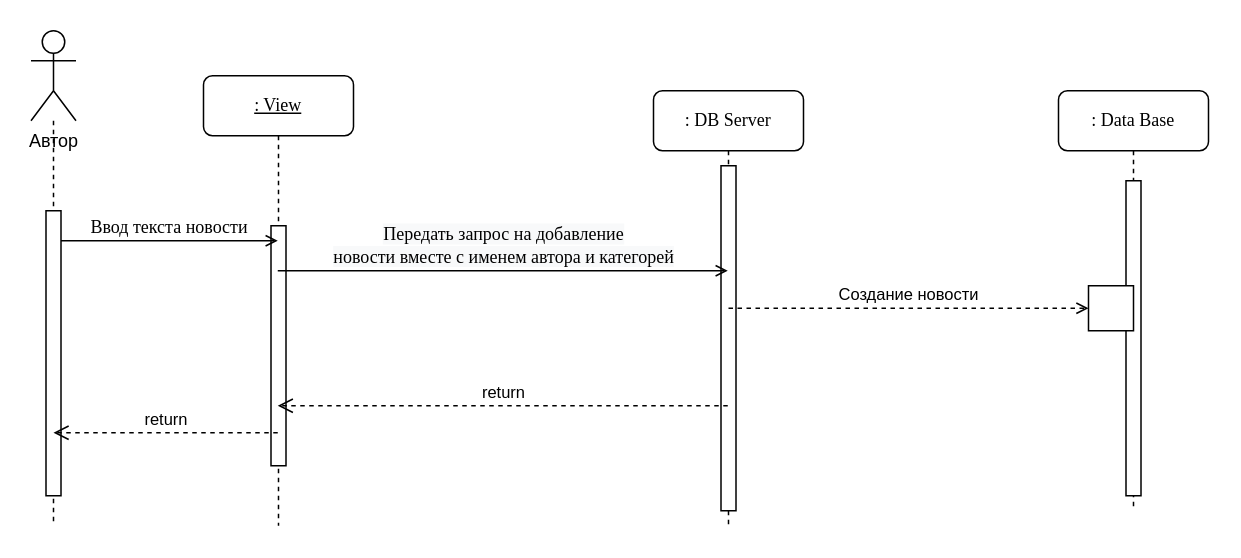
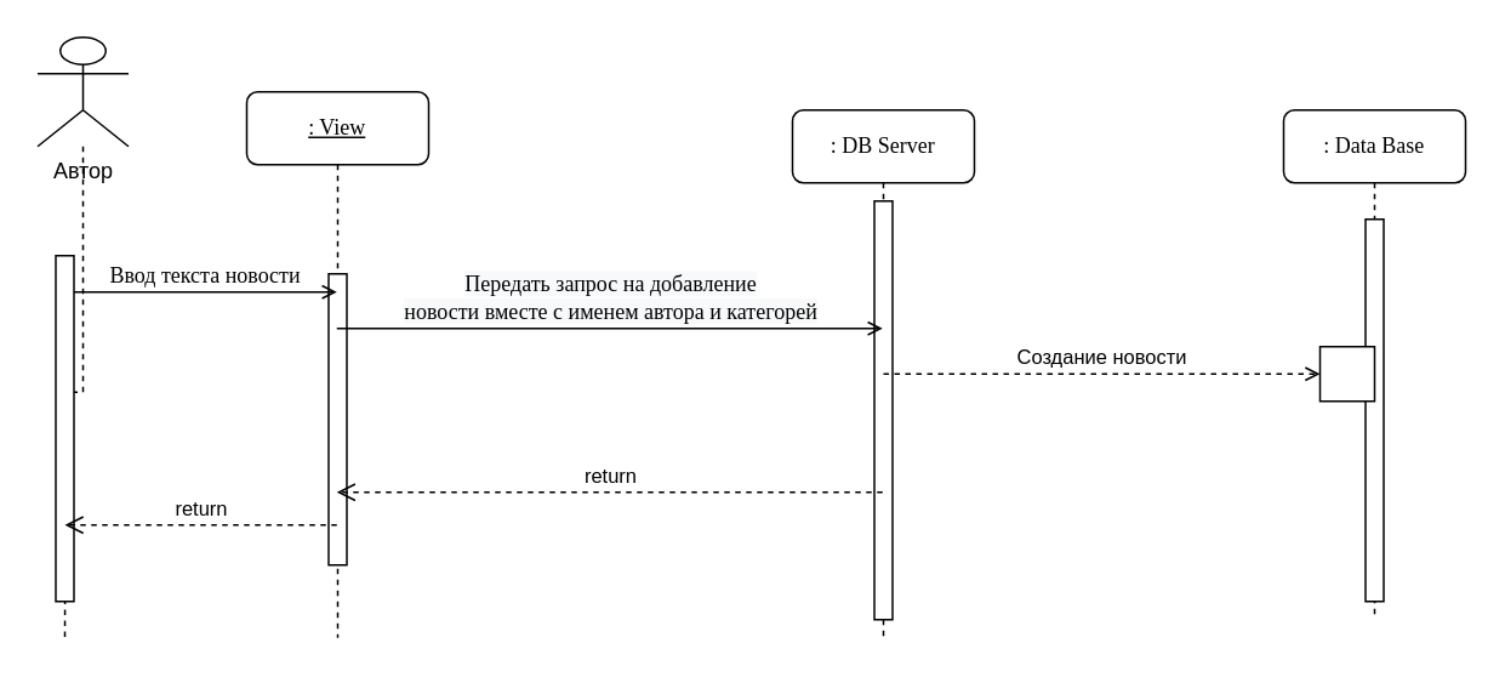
  <mxCell id="0" />
  <mxCell id="1" parent="0" />
  <mxCell id="2" style="edgeStyle=orthogonalEdgeStyle;rounded=0;orthogonalLoop=1;jettySize=auto;html=1;endArrow=none;endFill=0;dashed=1;" edge="1" parent="1" source="9"><mxGeometry relative="1" as="geometry"><mxPoint x="35" y="350" as="targetPoint" /></mxGeometry></mxCell>
  <mxCell id="3" value="&lt;u&gt;: View&lt;/u&gt;" style="shape=umlLifeline;perimeter=lifelinePerimeter;whiteSpace=wrap;html=1;container=1;collapsible=0;recursiveResize=0;outlineConnect=0;rounded=1;shadow=0;comic=0;labelBackgroundColor=none;strokeWidth=1;fontFamily=Verdana;fontSize=12;align=center;" parent="1" vertex="1"><mxGeometry x="135" y="50" width="100" height="300" as="geometry" /></mxCell>
  <mxCell id="4" value="" style="html=1;points=[];perimeter=orthogonalPerimeter;rounded=0;shadow=0;comic=0;labelBackgroundColor=none;strokeWidth=1;fontFamily=Verdana;fontSize=12;align=center;" parent="3" vertex="1"><mxGeometry x="45" y="100" width="10" height="160" as="geometry" /></mxCell>
  <mxCell id="5" value=": DB Server" style="shape=umlLifeline;perimeter=lifelinePerimeter;whiteSpace=wrap;html=1;container=1;collapsible=0;recursiveResize=0;outlineConnect=0;rounded=1;shadow=0;comic=0;labelBackgroundColor=none;strokeWidth=1;fontFamily=Verdana;fontSize=12;align=center;" parent="1" vertex="1"><mxGeometry x="435" y="60" width="100" height="290" as="geometry" /></mxCell>
  <mxCell id="6" value="" style="html=1;points=[];perimeter=orthogonalPerimeter;rounded=0;shadow=0;comic=0;labelBackgroundColor=none;strokeWidth=1;fontFamily=Verdana;fontSize=12;align=center;" parent="5" vertex="1"><mxGeometry x="45" y="50" width="10" height="230" as="geometry" /></mxCell>
  <mxCell id="7" value="Ввод текста новости" style="html=1;verticalAlign=bottom;endArrow=open;labelBackgroundColor=none;fontFamily=Verdana;fontSize=12;edgeStyle=elbowEdgeStyle;elbow=vertical;endFill=0;" parent="1" source="8" target="3" edge="1"><mxGeometry relative="1" as="geometry"><mxPoint x="105" y="160" as="sourcePoint" /><mxPoint x="172" y="160" as="targetPoint" /><Array as="points"><mxPoint x="125" y="160" /></Array></mxGeometry></mxCell>
  <mxCell id="8" value="" style="html=1;points=[];perimeter=orthogonalPerimeter;rounded=0;shadow=0;comic=0;labelBackgroundColor=none;strokeWidth=1;fontFamily=Verdana;fontSize=12;align=center;" parent="1" vertex="1"><mxGeometry x="30" y="140" width="10" height="190" as="geometry" /></mxCell>
- <mxCell id="9" value="Автор" style="shape=umlActor;verticalLabelPosition=bottom;verticalAlign=top;html=1;outlineConnect=0;" vertex="1" parent="1"><mxGeometry x="20" y="20" width="30" height="60" as="geometry" /></mxCell>
+ <mxCell id="9" value="Автор" style="shape=umlActor;verticalLabelPosition=bottom;verticalAlign=top;html=1;outlineConnect=0;" vertex="1" parent="1"><mxGeometry x="20" y="20" width="50" height="60" as="geometry" /></mxCell>
  <mxCell id="10" value="&lt;span style=&quot;font-family: &amp;#34;verdana&amp;#34; ; font-size: 12px ; background-color: rgb(248 , 249 , 250)&quot;&gt;Передать запрос на добавление &lt;br&gt;новости вместе с именем автора и категорей&lt;/span&gt;" style="html=1;verticalAlign=bottom;endArrow=open;rounded=0;endFill=0;" edge="1" parent="1" source="3" target="5"><mxGeometry width="80" relative="1" as="geometry"><mxPoint x="205" y="210" as="sourcePoint" /><mxPoint x="285" y="210" as="targetPoint" /><Array as="points"><mxPoint x="305" y="180" /></Array></mxGeometry></mxCell>
  <mxCell id="11" value=": Data Base" style="shape=umlLifeline;perimeter=lifelinePerimeter;whiteSpace=wrap;html=1;container=1;collapsible=0;recursiveResize=0;outlineConnect=0;rounded=1;shadow=0;comic=0;labelBackgroundColor=none;strokeWidth=1;fontFamily=Verdana;fontSize=12;align=center;" vertex="1" parent="1"><mxGeometry x="705" y="60" width="100" height="280" as="geometry" /></mxCell>
  <mxCell id="12" value="" style="html=1;points=[];perimeter=orthogonalPerimeter;rounded=0;shadow=0;comic=0;labelBackgroundColor=none;strokeWidth=1;fontFamily=Verdana;fontSize=12;align=center;" vertex="1" parent="11"><mxGeometry x="45" y="60" width="10" height="210" as="geometry" /></mxCell>
  <mxCell id="13" value="" style="rounded=0;whiteSpace=wrap;html=1;" vertex="1" parent="11"><mxGeometry x="20" y="130" width="30" height="30" as="geometry" /></mxCell>
  <mxCell id="14" value="Создание новости" style="html=1;verticalAlign=bottom;endArrow=open;rounded=0;entryX=0;entryY=0.5;entryDx=0;entryDy=0;dashed=1;endFill=0;" edge="1" parent="1" target="13"><mxGeometry width="80" relative="1" as="geometry"><mxPoint x="485" y="205" as="sourcePoint" /><mxPoint x="695" y="210" as="targetPoint" /><Array as="points" /></mxGeometry></mxCell>
  <mxCell id="15" value="return" style="html=1;verticalAlign=bottom;endArrow=open;dashed=1;endSize=8;rounded=0;" edge="1" parent="1" source="5" target="3"><mxGeometry relative="1" as="geometry"><mxPoint x="355" y="320" as="sourcePoint" /><mxPoint x="275" y="320" as="targetPoint" /><Array as="points"><mxPoint x="345" y="270" /></Array></mxGeometry></mxCell>
  <mxCell id="16" value="return" style="html=1;verticalAlign=bottom;endArrow=open;dashed=1;endSize=8;rounded=0;" edge="1" parent="1"><mxGeometry relative="1" as="geometry"><mxPoint x="184.5" y="288" as="sourcePoint" /><mxPoint x="35" y="288" as="targetPoint" /></mxGeometry></mxCell>
